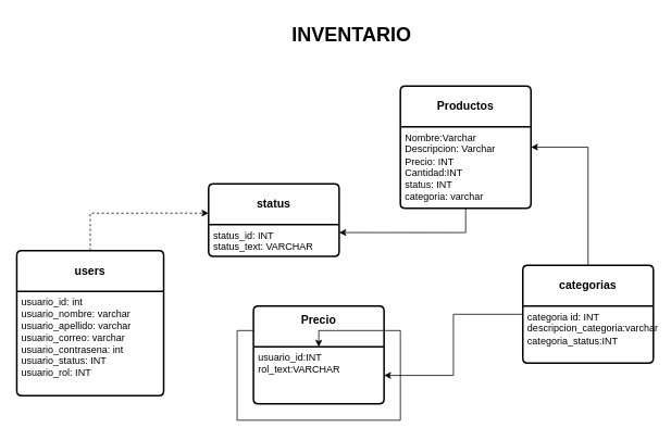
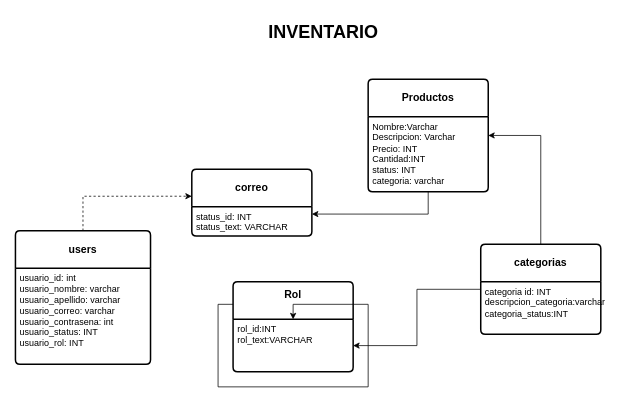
  <mxCell id="0" />
  <mxCell id="1" parent="0" />
  <mxCell id="2" value="&lt;b&gt;users&lt;/b&gt;" style="swimlane;childLayout=stackLayout;horizontal=1;startSize=50;horizontalStack=0;rounded=1;fontSize=14;fontStyle=0;strokeWidth=2;resizeParent=0;resizeLast=1;shadow=0;dashed=0;align=center;arcSize=4;whiteSpace=wrap;html=1;" parent="1" vertex="1"><mxGeometry x="20" y="307" width="180" height="178" as="geometry" /></mxCell>
  <mxCell id="3" value="&lt;div&gt;usuario_id: int&lt;br&gt;&lt;/div&gt;&lt;div&gt;usuario_nombre: varchar&lt;br&gt;&lt;/div&gt;&lt;div&gt;usuario_apellido: varchar&lt;br&gt;&lt;/div&gt;&lt;div&gt;usuario_correo: varchar&lt;br&gt;&lt;/div&gt;&lt;div&gt;usuario_contrasena: int&lt;/div&gt;&lt;div&gt;usuario_status: INT&lt;/div&gt;&lt;div&gt;usuario_rol: INT&lt;br&gt;&lt;/div&gt;&lt;div&gt;&lt;br&gt;&lt;/div&gt;&lt;div&gt;&lt;br&gt;&lt;/div&gt;" style="align=left;strokeColor=none;fillColor=none;spacingLeft=4;fontSize=12;verticalAlign=top;resizable=0;rotatable=0;part=1;html=1;" parent="2" vertex="1"><mxGeometry y="50" width="180" height="128" as="geometry" /></mxCell>
- <mxCell id="4" value="&lt;b&gt;status&lt;/b&gt;" style="swimlane;childLayout=stackLayout;horizontal=1;startSize=50;horizontalStack=0;rounded=1;fontSize=14;fontStyle=0;strokeWidth=2;resizeParent=0;resizeLast=1;shadow=0;dashed=0;align=center;arcSize=4;whiteSpace=wrap;html=1;" parent="1" vertex="1"><mxGeometry x="255" y="225" width="160" height="89" as="geometry" /></mxCell>
+ <mxCell id="4" value="&lt;b&gt;correo&lt;/b&gt;" style="swimlane;childLayout=stackLayout;horizontal=1;startSize=50;horizontalStack=0;rounded=1;fontSize=14;fontStyle=0;strokeWidth=2;resizeParent=0;resizeLast=1;shadow=0;dashed=0;align=center;arcSize=4;whiteSpace=wrap;html=1;" parent="1" vertex="1"><mxGeometry x="255" y="225" width="160" height="89" as="geometry" /></mxCell>
  <mxCell id="5" value="&lt;div&gt;status_id: INT&lt;/div&gt;&lt;div&gt;status_text: VARCHAR&lt;br&gt;&lt;/div&gt;" style="align=left;strokeColor=none;fillColor=none;spacingLeft=4;fontSize=12;verticalAlign=top;resizable=0;rotatable=0;part=1;html=1;" parent="4" vertex="1"><mxGeometry y="50" width="160" height="39" as="geometry" /></mxCell>
- <mxCell id="6" value="&lt;div&gt;&lt;b&gt;Precio&lt;/b&gt;&lt;/div&gt;&lt;div&gt;&lt;br&gt;&lt;/div&gt;" style="swimlane;childLayout=stackLayout;horizontal=1;startSize=50;horizontalStack=0;rounded=1;fontSize=14;fontStyle=0;strokeWidth=2;resizeParent=0;resizeLast=1;shadow=0;dashed=0;align=center;arcSize=4;whiteSpace=wrap;html=1;" parent="1" vertex="1"><mxGeometry x="310" y="375" width="160" height="120" as="geometry" /></mxCell>
- <mxCell id="7" value="&lt;div&gt;usuario_id:INT&lt;/div&gt;&lt;div&gt;rol_text:VARCHAR&lt;br&gt;&lt;/div&gt;" style="align=left;strokeColor=none;fillColor=none;spacingLeft=4;fontSize=12;verticalAlign=top;resizable=0;rotatable=0;part=1;html=1;" parent="6" vertex="1"><mxGeometry y="50" width="160" height="70" as="geometry" /></mxCell>
+ <mxCell id="6" value="&lt;div&gt;&lt;b&gt;Rol&lt;/b&gt;&lt;/div&gt;&lt;div&gt;&lt;br&gt;&lt;/div&gt;" style="swimlane;childLayout=stackLayout;horizontal=1;startSize=50;horizontalStack=0;rounded=1;fontSize=14;fontStyle=0;strokeWidth=2;resizeParent=0;resizeLast=1;shadow=0;dashed=0;align=center;arcSize=4;whiteSpace=wrap;html=1;" parent="1" vertex="1"><mxGeometry x="310" y="375" width="160" height="120" as="geometry" /></mxCell>
+ <mxCell id="7" value="&lt;div&gt;rol_id:INT&lt;/div&gt;&lt;div&gt;rol_text:VARCHAR&lt;br&gt;&lt;/div&gt;" style="align=left;strokeColor=none;fillColor=none;spacingLeft=4;fontSize=12;verticalAlign=top;resizable=0;rotatable=0;part=1;html=1;" parent="6" vertex="1"><mxGeometry y="50" width="160" height="70" as="geometry" /></mxCell>
  <mxCell id="8" value="&lt;b&gt;Productos&lt;/b&gt;" style="swimlane;childLayout=stackLayout;horizontal=1;startSize=50;horizontalStack=0;rounded=1;fontSize=14;fontStyle=0;strokeWidth=2;resizeParent=0;resizeLast=1;shadow=0;dashed=0;align=center;arcSize=4;whiteSpace=wrap;html=1;" parent="1" vertex="1"><mxGeometry x="490" y="105" width="160" height="150" as="geometry" /></mxCell>
  <mxCell id="9" value="&lt;div&gt;Nombre:Varchar&lt;/div&gt;&lt;div&gt;Descripcion: Varchar&lt;/div&gt;&lt;div&gt;Precio: INT&lt;/div&gt;&lt;div&gt;Cantidad:INT&lt;/div&gt;&lt;div&gt;status: INT&lt;br&gt;&lt;/div&gt;&lt;div&gt;categoria: varchar&lt;br&gt;&lt;/div&gt;" style="align=left;strokeColor=none;fillColor=none;spacingLeft=4;fontSize=12;verticalAlign=top;resizable=0;rotatable=0;part=1;html=1;" parent="8" vertex="1"><mxGeometry y="50" width="160" height="100" as="geometry" /></mxCell>
  <mxCell id="10" style="edgeStyle=orthogonalEdgeStyle;rounded=0;orthogonalLoop=1;jettySize=auto;html=1;exitX=0.5;exitY=0;exitDx=0;exitDy=0;entryX=1;entryY=0.25;entryDx=0;entryDy=0;" edge="1" parent="1" source="12" target="9"><mxGeometry relative="1" as="geometry" /></mxCell>
  <mxCell id="11" style="edgeStyle=orthogonalEdgeStyle;rounded=0;orthogonalLoop=1;jettySize=auto;html=1;exitX=0;exitY=0.5;exitDx=0;exitDy=0;" edge="1" parent="1" source="12" target="7"><mxGeometry relative="1" as="geometry" /></mxCell>
  <mxCell id="12" value="&lt;b&gt;categorias&lt;/b&gt;" style="swimlane;childLayout=stackLayout;horizontal=1;startSize=50;horizontalStack=0;rounded=1;fontSize=14;fontStyle=0;strokeWidth=2;resizeParent=0;resizeLast=1;shadow=0;dashed=0;align=center;arcSize=4;whiteSpace=wrap;html=1;" parent="1" vertex="1"><mxGeometry x="640" y="325" width="160" height="120" as="geometry" /></mxCell>
  <mxCell id="13" value="categoria id: INT&lt;div&gt;descripcion_categoria:varchar&lt;br&gt;&lt;/div&gt;&lt;div&gt;categoria_status:INT&lt;/div&gt;" style="align=left;strokeColor=none;fillColor=none;spacingLeft=4;fontSize=12;verticalAlign=top;resizable=0;rotatable=0;part=1;html=1;" parent="12" vertex="1"><mxGeometry y="50" width="160" height="70" as="geometry" /></mxCell>
  <mxCell id="14" value="&lt;div&gt;&lt;b&gt;&lt;font style=&quot;font-size: 24px;&quot;&gt;INVENTARIO&lt;/font&gt;&lt;/b&gt;&lt;/div&gt;&lt;div&gt;&lt;br&gt;&lt;/div&gt;" style="text;html=1;align=center;verticalAlign=middle;resizable=0;points=[];autosize=1;strokeColor=none;fillColor=none;" parent="1" vertex="1"><mxGeometry x="345" y="20" width="170" height="60" as="geometry" /></mxCell>
  <mxCell id="15" style="edgeStyle=orthogonalEdgeStyle;rounded=0;orthogonalLoop=1;jettySize=auto;html=1;exitX=0.5;exitY=0;exitDx=0;exitDy=0;entryX=0;entryY=0.404;entryDx=0;entryDy=0;entryPerimeter=0;dashed=1;" edge="1" parent="1" source="2" target="4"><mxGeometry relative="1" as="geometry" /></mxCell>
  <mxCell id="16" style="edgeStyle=orthogonalEdgeStyle;rounded=0;orthogonalLoop=1;jettySize=auto;html=1;exitX=0.5;exitY=1;exitDx=0;exitDy=0;entryX=1;entryY=0.25;entryDx=0;entryDy=0;" edge="1" parent="1" source="9" target="5"><mxGeometry relative="1" as="geometry" /></mxCell>
  <mxCell id="17" style="edgeStyle=orthogonalEdgeStyle;rounded=0;orthogonalLoop=1;jettySize=auto;html=1;exitX=0;exitY=0.25;exitDx=0;exitDy=0;" edge="1" parent="1" source="6" target="7"><mxGeometry relative="1" as="geometry" /></mxCell>
